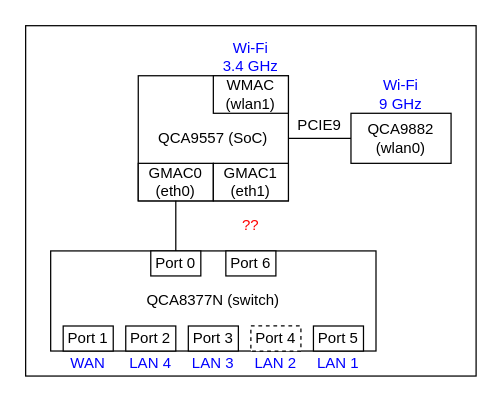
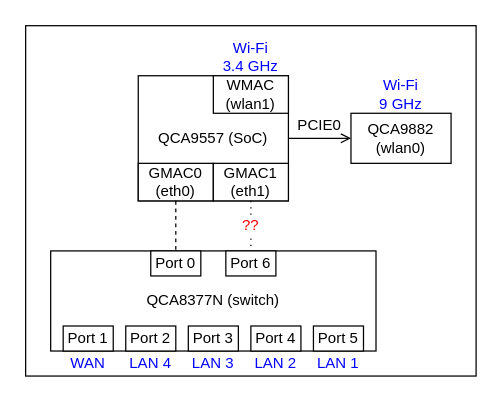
  <mxCell id="0" />
  <mxCell id="1" parent="0" />
  <mxCell id="2" value="" style="rounded=0;whiteSpace=wrap;html=1;fontColor=#000000;" parent="1" vertex="1"><mxGeometry x="20" y="20" width="360" height="280" as="geometry" /></mxCell>
  <mxCell id="3" value="" style="group" parent="1" vertex="1" connectable="0"><mxGeometry x="40" y="200" width="260" height="80" as="geometry" /></mxCell>
  <mxCell id="4" value="QCA8377N (switch)" style="rounded=0;whiteSpace=wrap;html=1;" parent="3" vertex="1"><mxGeometry width="260" height="80" as="geometry" /></mxCell>
  <mxCell id="5" value="&lt;div&gt;Port 1&lt;/div&gt;" style="rounded=0;whiteSpace=wrap;html=1;" parent="3" vertex="1"><mxGeometry x="10" y="60" width="40" height="20" as="geometry" /></mxCell>
  <mxCell id="6" value="&lt;div&gt;Port 2&lt;br&gt;&lt;/div&gt;" style="rounded=0;whiteSpace=wrap;html=1;" parent="3" vertex="1"><mxGeometry x="60" y="60" width="40" height="20" as="geometry" /></mxCell>
  <mxCell id="7" value="&lt;div&gt;Port 3&lt;br&gt;&lt;/div&gt;" style="rounded=0;whiteSpace=wrap;html=1;" parent="3" vertex="1"><mxGeometry x="110" y="60" width="40" height="20" as="geometry" /></mxCell>
- <mxCell id="8" value="&lt;div&gt;Port 4&lt;/div&gt;" style="rounded=0;whiteSpace=wrap;html=1;dashed=1;" parent="3" vertex="1"><mxGeometry x="160" y="60" width="40" height="20" as="geometry" /></mxCell>
+ <mxCell id="8" value="&lt;div&gt;Port 4&lt;/div&gt;" style="rounded=0;whiteSpace=wrap;html=1;" parent="3" vertex="1"><mxGeometry x="160" y="60" width="40" height="20" as="geometry" /></mxCell>
  <mxCell id="9" value="&lt;div&gt;Port 5&lt;br&gt;&lt;/div&gt;" style="rounded=0;whiteSpace=wrap;html=1;" parent="3" vertex="1"><mxGeometry x="210" y="60" width="40" height="20" as="geometry" /></mxCell>
  <mxCell id="10" value="&lt;div&gt;Port 0&lt;br&gt;&lt;/div&gt;" style="rounded=0;whiteSpace=wrap;html=1;" parent="3" vertex="1"><mxGeometry x="80" width="40" height="20" as="geometry" /></mxCell>
  <mxCell id="11" value="&lt;div&gt;Port 6&lt;br&gt;&lt;/div&gt;" style="rounded=0;whiteSpace=wrap;html=1;" parent="3" vertex="1"><mxGeometry x="140" width="40" height="20" as="geometry" /></mxCell>
  <mxCell id="12" value="" style="group" parent="1" vertex="1" connectable="0"><mxGeometry x="110" y="80" width="120" height="80" as="geometry" /></mxCell>
  <mxCell id="13" value="QCA9557 (SoC)" style="rounded=0;whiteSpace=wrap;html=1;" parent="12" vertex="1"><mxGeometry y="-20" width="120" height="100" as="geometry" /></mxCell>
  <mxCell id="14" value="&lt;div&gt;GMAC0&lt;br&gt;&lt;/div&gt;&lt;div&gt;(eth0)&lt;/div&gt;" style="rounded=0;whiteSpace=wrap;html=1;" parent="12" vertex="1"><mxGeometry y="50" width="60" height="30" as="geometry" /></mxCell>
  <mxCell id="15" value="&lt;div&gt;GMAC1&lt;br&gt;&lt;/div&gt;&lt;div&gt;(eth1)&lt;/div&gt;" style="rounded=0;whiteSpace=wrap;html=1;" parent="12" vertex="1"><mxGeometry x="60" y="50" width="60" height="30" as="geometry" /></mxCell>
  <mxCell id="16" value="&lt;div&gt;Wi-Fi&lt;/div&gt;&lt;div&gt;3.4 GHz&lt;/div&gt;" style="text;html=1;strokeColor=none;fillColor=none;align=center;verticalAlign=middle;whiteSpace=wrap;rounded=0;fontColor=#0000FF;" parent="12" vertex="1"><mxGeometry x="60" y="-50" width="60" height="30" as="geometry" /></mxCell>
  <mxCell id="17" value="WMAC&lt;br&gt;&lt;div&gt;(wlan1)&lt;/div&gt;" style="rounded=0;whiteSpace=wrap;html=1;" parent="12" vertex="1"><mxGeometry x="60" y="-20" width="60" height="30" as="geometry" /></mxCell>
- <mxCell id="18" style="edgeStyle=orthogonalEdgeStyle;rounded=0;orthogonalLoop=1;jettySize=auto;html=1;exitX=0.5;exitY=1;exitDx=0;exitDy=0;entryX=0.5;entryY=0;entryDx=0;entryDy=0;endArrow=none;endFill=0;" parent="1" source="14" target="10" edge="1"><mxGeometry relative="1" as="geometry" /></mxCell>
+ <mxCell id="18" style="edgeStyle=orthogonalEdgeStyle;rounded=0;orthogonalLoop=1;jettySize=auto;html=1;exitX=0.5;exitY=1;exitDx=0;exitDy=0;entryX=0.5;entryY=0;entryDx=0;entryDy=0;endArrow=none;endFill=0;dashed=1;" parent="1" source="14" target="10" edge="1"><mxGeometry relative="1" as="geometry" /></mxCell>
  <mxCell id="19" value="&lt;div&gt;QCA9882&lt;/div&gt;(wlan0)" style="rounded=0;whiteSpace=wrap;html=1;" parent="1" vertex="1"><mxGeometry x="280" y="90" width="80" height="40" as="geometry" /></mxCell>
- <mxCell id="20" value="" style="edgeStyle=orthogonalEdgeStyle;rounded=0;jumpStyle=none;orthogonalLoop=1;jettySize=auto;html=1;endArrow=none;endFill=0;exitX=1;exitY=0.5;exitDx=0;exitDy=0;" parent="1" source="13" target="19" edge="1"><mxGeometry relative="1" as="geometry"><mxPoint x="230" y="100" as="sourcePoint" /></mxGeometry></mxCell>
- <mxCell id="21" value="PCIE9" style="text;html=1;strokeColor=none;fillColor=none;align=center;verticalAlign=middle;whiteSpace=wrap;rounded=0;" parent="1" vertex="1"><mxGeometry x="230" y="80" width="50" height="40" as="geometry" /></mxCell>
+ <mxCell id="20" value="" style="edgeStyle=orthogonalEdgeStyle;rounded=0;jumpStyle=none;orthogonalLoop=1;jettySize=auto;html=1;endArrow=open;endFill=0;exitX=1;exitY=0.5;exitDx=0;exitDy=0;" parent="1" source="13" target="19" edge="1"><mxGeometry relative="1" as="geometry"><mxPoint x="230" y="100" as="sourcePoint" /></mxGeometry></mxCell>
+ <mxCell id="21" value="PCIE0" style="text;html=1;strokeColor=none;fillColor=none;align=center;verticalAlign=middle;whiteSpace=wrap;rounded=0;" parent="1" vertex="1"><mxGeometry x="230" y="80" width="50" height="40" as="geometry" /></mxCell>
  <mxCell id="22" value="WAN" style="text;html=1;strokeColor=none;fillColor=none;align=center;verticalAlign=middle;whiteSpace=wrap;rounded=0;fontColor=#0000FF;" parent="1" vertex="1"><mxGeometry x="50" y="280" width="40" height="20" as="geometry" /></mxCell>
  <mxCell id="23" value="LAN 4" style="text;html=1;strokeColor=none;fillColor=none;align=center;verticalAlign=middle;whiteSpace=wrap;rounded=0;fontColor=#0000FF;" parent="1" vertex="1"><mxGeometry x="100" y="280" width="40" height="20" as="geometry" /></mxCell>
  <mxCell id="24" value="LAN 3" style="text;html=1;strokeColor=none;fillColor=none;align=center;verticalAlign=middle;whiteSpace=wrap;rounded=0;fontColor=#0000FF;" parent="1" vertex="1"><mxGeometry x="150" y="280" width="40" height="20" as="geometry" /></mxCell>
  <mxCell id="25" value="LAN 2" style="text;html=1;strokeColor=none;fillColor=none;align=center;verticalAlign=middle;whiteSpace=wrap;rounded=0;fontColor=#0000FF;" parent="1" vertex="1"><mxGeometry x="200" y="280" width="40" height="20" as="geometry" /></mxCell>
  <mxCell id="26" value="LAN 1" style="text;html=1;strokeColor=none;fillColor=none;align=center;verticalAlign=middle;whiteSpace=wrap;rounded=0;fontColor=#0000FF;" parent="1" vertex="1"><mxGeometry x="250" y="280" width="40" height="20" as="geometry" /></mxCell>
  <mxCell id="27" value="&lt;div&gt;Wi-Fi&lt;/div&gt;&lt;div&gt;9 GHz&lt;/div&gt;" style="text;html=1;strokeColor=none;fillColor=none;align=center;verticalAlign=middle;whiteSpace=wrap;rounded=0;fontColor=#0000FF;" parent="1" vertex="1"><mxGeometry x="290" y="60" width="60" height="30" as="geometry" /></mxCell>
+ <mxCell id="28" style="edgeStyle=orthogonalEdgeStyle;rounded=0;jumpStyle=none;orthogonalLoop=1;jettySize=auto;html=1;dashed=1;dashPattern=1 4;fontColor=#000000;endArrow=none;endFill=0;" parent="1" source="15" target="11" edge="1"><mxGeometry relative="1" as="geometry" /></mxCell>
  <mxCell id="29" value="&lt;font color=&quot;#FF0000&quot;&gt;??&lt;/font&gt;" style="text;html=1;strokeColor=none;fillColor=none;align=center;verticalAlign=middle;whiteSpace=wrap;rounded=0;labelBackgroundColor=default;" parent="1" vertex="1"><mxGeometry x="190" y="170" width="20" height="20" as="geometry" /></mxCell>
